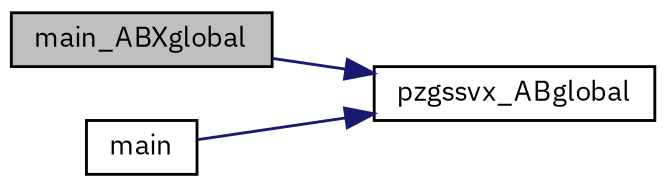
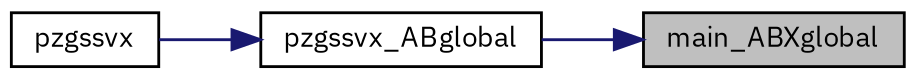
  digraph {
    fontname="IBM Plex Sans"
    rankdir=RL
    node [color=black fillcolor=white fontname="IBM Plex Sans" fontsize=10 shape=record style=filled]
    edge [color=midnightblue dir=back fontname="IBM Plex Sans" fontsize=10 labelfontname=Helvetica labelfontsize=10 style=solid]
    n1 [fillcolor=grey75 fontcolor=black height=0.2 label=main_ABXglobal width=0.4]
    n2 [height=0.2 label=pzgssvx_ABglobal width=0.4]
-   n3 [height=0.2 label=main width=0.4]
-   n2 -> n1
+   n3 [height=0.2 label=pzgssvx width=0.4]
+   n1 -> n2
    n2 -> n3
  }
